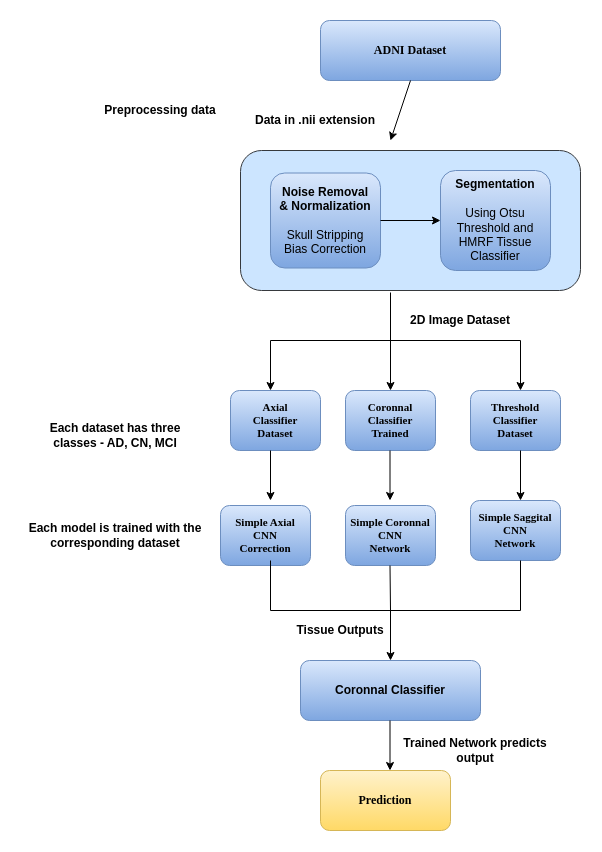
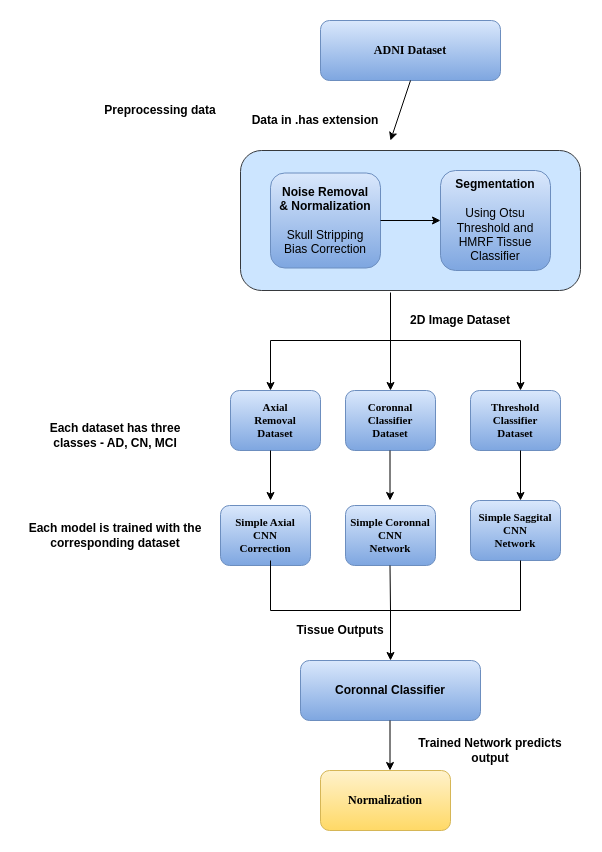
  <mxCell id="0" />
  <mxCell id="1" parent="0" />
  <mxCell id="2" value="&lt;font face=&quot;Sans Serif&quot;&gt;&lt;b&gt;ADNI Dataset&lt;br&gt;&lt;/b&gt;&lt;/font&gt;" style="rounded=1;whiteSpace=wrap;html=1;fillColor=#dae8fc;gradientColor=#7ea6e0;strokeColor=#6c8ebf;" vertex="1" parent="1"><mxGeometry x="320" y="20" width="180" height="60" as="geometry" /></mxCell>
  <mxCell id="3" value="" style="endArrow=classic;html=1;strokeColor=#000000;fillColor=#000000;exitX=0.5;exitY=1;exitDx=0;exitDy=0;" edge="1" parent="1" source="2"><mxGeometry width="50" height="50" relative="1" as="geometry"><mxPoint x="410" y="130" as="sourcePoint" /><mxPoint x="390" y="140" as="targetPoint" /></mxGeometry></mxCell>
- <mxCell id="4" value="&lt;b&gt;Data in .nii extension&lt;/b&gt;" style="text;html=1;strokeColor=none;fillColor=none;align=center;verticalAlign=middle;whiteSpace=wrap;rounded=0;" vertex="1" parent="1"><mxGeometry x="250" y="110" width="130" height="20" as="geometry" /></mxCell>
+ <mxCell id="4" value="&lt;b&gt;Data in .has extension&lt;/b&gt;" style="text;html=1;strokeColor=none;fillColor=none;align=center;verticalAlign=middle;whiteSpace=wrap;rounded=0;" vertex="1" parent="1"><mxGeometry x="250" y="110" width="130" height="20" as="geometry" /></mxCell>
  <mxCell id="5" value="" style="rounded=1;whiteSpace=wrap;html=1;fillColor=#cce5ff;strokeColor=#36393d;" vertex="1" parent="1"><mxGeometry x="240" y="150" width="340" height="140" as="geometry" /></mxCell>
  <mxCell id="6" value="&lt;div&gt;&lt;b&gt;Noise Removal&lt;/b&gt;&lt;/div&gt;&lt;div&gt;&lt;b&gt;&amp;amp; Normalization&lt;/b&gt;&lt;br&gt;&lt;/div&gt;&lt;div&gt;&lt;br&gt;&lt;/div&gt;&lt;div&gt;Skull Stripping&lt;/div&gt;&lt;div&gt;Bias Correction&lt;br&gt;&lt;/div&gt;" style="rounded=1;whiteSpace=wrap;html=1;fillColor=#dae8fc;gradientColor=#7ea6e0;strokeColor=#6c8ebf;" vertex="1" parent="1"><mxGeometry x="270" y="172.5" width="110" height="95" as="geometry" /></mxCell>
  <mxCell id="7" value="&lt;div&gt;&lt;b&gt;Segmentation&lt;br&gt;&lt;/b&gt;&lt;/div&gt;&lt;div&gt;&lt;br&gt;&lt;/div&gt;&lt;div&gt;Using Otsu Threshold and HMRF Tissue Classifier&lt;br&gt;&lt;/div&gt;" style="rounded=1;whiteSpace=wrap;html=1;fillColor=#dae8fc;gradientColor=#7ea6e0;strokeColor=#6c8ebf;" vertex="1" parent="1"><mxGeometry x="440" y="170" width="110" height="100" as="geometry" /></mxCell>
  <mxCell id="8" value="" style="endArrow=classic;html=1;strokeColor=#000000;fillColor=#000000;" edge="1" parent="1" source="5"><mxGeometry width="50" height="50" relative="1" as="geometry"><mxPoint x="400" y="200" as="sourcePoint" /><mxPoint x="450" y="150" as="targetPoint" /></mxGeometry></mxCell>
  <mxCell id="9" value="" style="endArrow=classic;html=1;strokeColor=#000000;fillColor=#000000;exitX=1;exitY=0.5;exitDx=0;exitDy=0;" edge="1" parent="1" source="6"><mxGeometry width="50" height="50" relative="1" as="geometry"><mxPoint x="640" y="50" as="sourcePoint" /><mxPoint x="440" y="220" as="targetPoint" /><Array as="points" /></mxGeometry></mxCell>
  <mxCell id="10" value="&lt;b&gt;Preprocessing data&lt;/b&gt;" style="text;html=1;strokeColor=none;fillColor=none;align=center;verticalAlign=middle;whiteSpace=wrap;rounded=0;" vertex="1" parent="1"><mxGeometry x="90" y="100" width="140" height="20" as="geometry" /></mxCell>
  <mxCell id="11" value="" style="endArrow=none;html=1;strokeColor=#000000;fillColor=#000000;" edge="1" parent="1"><mxGeometry width="50" height="50" relative="1" as="geometry"><mxPoint x="390" y="292" as="sourcePoint" /><mxPoint x="390" y="350" as="targetPoint" /></mxGeometry></mxCell>
  <mxCell id="12" value="" style="endArrow=none;html=1;strokeColor=#000000;fillColor=#000000;" edge="1" parent="1"><mxGeometry width="50" height="50" relative="1" as="geometry"><mxPoint x="270" y="340" as="sourcePoint" /><mxPoint x="520" y="340" as="targetPoint" /></mxGeometry></mxCell>
  <mxCell id="13" value="" style="endArrow=classic;html=1;strokeColor=#000000;fillColor=#000000;" edge="1" parent="1"><mxGeometry width="50" height="50" relative="1" as="geometry"><mxPoint x="390" y="340" as="sourcePoint" /><mxPoint x="390" y="390" as="targetPoint" /></mxGeometry></mxCell>
  <mxCell id="14" value="" style="endArrow=classic;html=1;strokeColor=#000000;fillColor=#000000;" edge="1" parent="1"><mxGeometry width="50" height="50" relative="1" as="geometry"><mxPoint x="270" y="340" as="sourcePoint" /><mxPoint x="270" y="390" as="targetPoint" /></mxGeometry></mxCell>
  <mxCell id="15" value="" style="endArrow=classic;html=1;strokeColor=#000000;fillColor=#000000;" edge="1" parent="1"><mxGeometry width="50" height="50" relative="1" as="geometry"><mxPoint x="520" y="340" as="sourcePoint" /><mxPoint x="520" y="390" as="targetPoint" /></mxGeometry></mxCell>
  <mxCell id="16" value="&lt;b&gt;2D Image Dataset&lt;/b&gt;" style="text;html=1;strokeColor=none;fillColor=none;align=center;verticalAlign=middle;whiteSpace=wrap;rounded=0;" vertex="1" parent="1"><mxGeometry x="380" y="310" width="160" height="20" as="geometry" /></mxCell>
- <mxCell id="17" value="&lt;div style=&quot;font-size: 11px&quot;&gt;&lt;font face=&quot;Sans Serif&quot;&gt;&lt;b&gt;&lt;font style=&quot;font-size: 11px&quot;&gt;Axial&lt;/font&gt;&lt;/b&gt;&lt;/font&gt;&lt;/div&gt;&lt;div style=&quot;font-size: 11px&quot;&gt;&lt;font face=&quot;Sans Serif&quot;&gt;&lt;b&gt;&lt;font style=&quot;font-size: 11px&quot;&gt;Classifier&lt;/font&gt;&lt;/b&gt;&lt;/font&gt;&lt;/div&gt;&lt;div style=&quot;font-size: 11px&quot;&gt;&lt;font face=&quot;Sans Serif&quot;&gt;&lt;b&gt;&lt;font style=&quot;font-size: 11px&quot;&gt;Dataset&lt;/font&gt;&lt;/b&gt;&lt;/font&gt;&lt;br&gt;&lt;/div&gt;" style="rounded=1;whiteSpace=wrap;html=1;fillColor=#dae8fc;gradientColor=#7ea6e0;strokeColor=#6c8ebf;" vertex="1" parent="1"><mxGeometry x="230" y="390" width="90" height="60" as="geometry" /></mxCell>
- <mxCell id="18" value="&lt;div style=&quot;font-size: 11px&quot;&gt;&lt;font face=&quot;Sans Serif&quot;&gt;&lt;b&gt;&lt;font style=&quot;font-size: 11px&quot;&gt;Coronnal&lt;/font&gt;&lt;/b&gt;&lt;/font&gt;&lt;/div&gt;&lt;div style=&quot;font-size: 11px&quot;&gt;&lt;font face=&quot;Sans Serif&quot;&gt;&lt;b&gt;&lt;font style=&quot;font-size: 11px&quot;&gt;Classifier&lt;/font&gt;&lt;/b&gt;&lt;/font&gt;&lt;/div&gt;&lt;div style=&quot;font-size: 11px&quot;&gt;&lt;font face=&quot;Sans Serif&quot;&gt;&lt;b&gt;&lt;font style=&quot;font-size: 11px&quot;&gt;Trained&lt;/font&gt;&lt;/b&gt;&lt;/font&gt;&lt;br&gt;&lt;/div&gt;" style="rounded=1;whiteSpace=wrap;html=1;fillColor=#dae8fc;gradientColor=#7ea6e0;strokeColor=#6c8ebf;" vertex="1" parent="1"><mxGeometry x="345" y="390" width="90" height="60" as="geometry" /></mxCell>
+ <mxCell id="17" value="&lt;div style=&quot;font-size: 11px&quot;&gt;&lt;font face=&quot;Sans Serif&quot;&gt;&lt;b&gt;&lt;font style=&quot;font-size: 11px&quot;&gt;Axial&lt;/font&gt;&lt;/b&gt;&lt;/font&gt;&lt;/div&gt;&lt;div style=&quot;font-size: 11px&quot;&gt;&lt;font face=&quot;Sans Serif&quot;&gt;&lt;b&gt;&lt;font style=&quot;font-size: 11px&quot;&gt;Removal&lt;/font&gt;&lt;/b&gt;&lt;/font&gt;&lt;/div&gt;&lt;div style=&quot;font-size: 11px&quot;&gt;&lt;font face=&quot;Sans Serif&quot;&gt;&lt;b&gt;&lt;font style=&quot;font-size: 11px&quot;&gt;Dataset&lt;/font&gt;&lt;/b&gt;&lt;/font&gt;&lt;br&gt;&lt;/div&gt;" style="rounded=1;whiteSpace=wrap;html=1;fillColor=#dae8fc;gradientColor=#7ea6e0;strokeColor=#6c8ebf;" vertex="1" parent="1"><mxGeometry x="230" y="390" width="90" height="60" as="geometry" /></mxCell>
+ <mxCell id="18" value="&lt;div style=&quot;font-size: 11px&quot;&gt;&lt;font face=&quot;Sans Serif&quot;&gt;&lt;b&gt;&lt;font style=&quot;font-size: 11px&quot;&gt;Coronnal&lt;/font&gt;&lt;/b&gt;&lt;/font&gt;&lt;/div&gt;&lt;div style=&quot;font-size: 11px&quot;&gt;&lt;font face=&quot;Sans Serif&quot;&gt;&lt;b&gt;&lt;font style=&quot;font-size: 11px&quot;&gt;Classifier&lt;/font&gt;&lt;/b&gt;&lt;/font&gt;&lt;/div&gt;&lt;div style=&quot;font-size: 11px&quot;&gt;&lt;font face=&quot;Sans Serif&quot;&gt;&lt;b&gt;&lt;font style=&quot;font-size: 11px&quot;&gt;Dataset&lt;/font&gt;&lt;/b&gt;&lt;/font&gt;&lt;br&gt;&lt;/div&gt;" style="rounded=1;whiteSpace=wrap;html=1;fillColor=#dae8fc;gradientColor=#7ea6e0;strokeColor=#6c8ebf;" vertex="1" parent="1"><mxGeometry x="345" y="390" width="90" height="60" as="geometry" /></mxCell>
  <mxCell id="19" value="&lt;div style=&quot;font-size: 11px&quot;&gt;&lt;font face=&quot;Sans Serif&quot;&gt;&lt;b&gt;&lt;font style=&quot;font-size: 11px&quot;&gt;Threshold&lt;/font&gt;&lt;/b&gt;&lt;/font&gt;&lt;/div&gt;&lt;div style=&quot;font-size: 11px&quot;&gt;&lt;font face=&quot;Sans Serif&quot;&gt;&lt;b&gt;&lt;font style=&quot;font-size: 11px&quot;&gt;Classifier&lt;/font&gt;&lt;/b&gt;&lt;/font&gt;&lt;/div&gt;&lt;div style=&quot;font-size: 11px&quot;&gt;&lt;font face=&quot;Sans Serif&quot;&gt;&lt;b&gt;&lt;font style=&quot;font-size: 11px&quot;&gt;Dataset&lt;/font&gt;&lt;/b&gt;&lt;/font&gt;&lt;br&gt;&lt;/div&gt;" style="rounded=1;whiteSpace=wrap;html=1;fillColor=#dae8fc;gradientColor=#7ea6e0;strokeColor=#6c8ebf;" vertex="1" parent="1"><mxGeometry x="470" y="390" width="90" height="60" as="geometry" /></mxCell>
  <mxCell id="20" value="&lt;b&gt;Each dataset has three classes - AD, CN, MCI&lt;/b&gt;" style="text;html=1;strokeColor=none;fillColor=none;align=center;verticalAlign=middle;whiteSpace=wrap;rounded=0;" vertex="1" parent="1"><mxGeometry x="45" y="425" width="140" height="20" as="geometry" /></mxCell>
  <mxCell id="21" value="" style="endArrow=classic;html=1;strokeColor=#000000;fillColor=#000000;" edge="1" parent="1"><mxGeometry width="50" height="50" relative="1" as="geometry"><mxPoint x="270" y="450" as="sourcePoint" /><mxPoint x="270" y="500" as="targetPoint" /></mxGeometry></mxCell>
  <mxCell id="22" value="" style="endArrow=classic;html=1;strokeColor=#000000;fillColor=#000000;" edge="1" parent="1"><mxGeometry width="50" height="50" relative="1" as="geometry"><mxPoint x="389.5" y="450" as="sourcePoint" /><mxPoint x="389.5" y="500" as="targetPoint" /></mxGeometry></mxCell>
  <mxCell id="23" value="" style="endArrow=classic;html=1;strokeColor=#000000;fillColor=#000000;" edge="1" parent="1"><mxGeometry width="50" height="50" relative="1" as="geometry"><mxPoint x="520" y="450" as="sourcePoint" /><mxPoint x="520" y="500" as="targetPoint" /></mxGeometry></mxCell>
  <mxCell id="24" value="&lt;div style=&quot;font-size: 11px&quot;&gt;&lt;font face=&quot;Sans Serif&quot;&gt;&lt;b&gt;&lt;font style=&quot;font-size: 11px&quot;&gt;Simple Axial&lt;/font&gt;&lt;/b&gt;&lt;/font&gt;&lt;/div&gt;&lt;div style=&quot;font-size: 11px&quot;&gt;&lt;font face=&quot;Sans Serif&quot;&gt;&lt;b&gt;&lt;font style=&quot;font-size: 11px&quot;&gt;CNN&lt;/font&gt;&lt;/b&gt;&lt;/font&gt;&lt;/div&gt;&lt;div style=&quot;font-size: 11px&quot;&gt;&lt;font face=&quot;Sans Serif&quot;&gt;&lt;b&gt;Correction&lt;/b&gt;&lt;/font&gt;&lt;br&gt;&lt;/div&gt;" style="rounded=1;whiteSpace=wrap;html=1;fillColor=#dae8fc;gradientColor=#7ea6e0;strokeColor=#6c8ebf;" vertex="1" parent="1"><mxGeometry x="220" y="505" width="90" height="60" as="geometry" /></mxCell>
  <mxCell id="25" value="&lt;div style=&quot;font-size: 11px&quot;&gt;&lt;font face=&quot;Sans Serif&quot;&gt;&lt;b&gt;&lt;font style=&quot;font-size: 11px&quot;&gt;Simple Coronnal&lt;/font&gt;&lt;/b&gt;&lt;/font&gt;&lt;/div&gt;&lt;div style=&quot;font-size: 11px&quot;&gt;&lt;font face=&quot;Sans Serif&quot;&gt;&lt;b&gt;&lt;font style=&quot;font-size: 11px&quot;&gt;CNN&lt;/font&gt;&lt;/b&gt;&lt;/font&gt;&lt;/div&gt;&lt;div style=&quot;font-size: 11px&quot;&gt;&lt;font face=&quot;Sans Serif&quot;&gt;&lt;b&gt;Network&lt;/b&gt;&lt;/font&gt;&lt;br&gt;&lt;/div&gt;" style="rounded=1;whiteSpace=wrap;html=1;fillColor=#dae8fc;gradientColor=#7ea6e0;strokeColor=#6c8ebf;" vertex="1" parent="1"><mxGeometry x="345" y="505" width="90" height="60" as="geometry" /></mxCell>
  <mxCell id="26" value="&lt;div style=&quot;font-size: 11px&quot;&gt;&lt;font face=&quot;Sans Serif&quot;&gt;&lt;b&gt;&lt;font style=&quot;font-size: 11px&quot;&gt;Simple Saggital&lt;/font&gt;&lt;/b&gt;&lt;/font&gt;&lt;/div&gt;&lt;div style=&quot;font-size: 11px&quot;&gt;&lt;font face=&quot;Sans Serif&quot;&gt;&lt;b&gt;&lt;font style=&quot;font-size: 11px&quot;&gt;CNN&lt;/font&gt;&lt;/b&gt;&lt;/font&gt;&lt;/div&gt;&lt;div style=&quot;font-size: 11px&quot;&gt;&lt;font face=&quot;Sans Serif&quot;&gt;&lt;b&gt;Network&lt;/b&gt;&lt;/font&gt;&lt;br&gt;&lt;/div&gt;" style="rounded=1;whiteSpace=wrap;html=1;fillColor=#dae8fc;gradientColor=#7ea6e0;strokeColor=#6c8ebf;" vertex="1" parent="1"><mxGeometry x="470" y="500" width="90" height="60" as="geometry" /></mxCell>
  <mxCell id="27" value="" style="endArrow=none;html=1;strokeColor=#000000;fillColor=#000000;entryX=0.5;entryY=1;entryDx=0;entryDy=0;" edge="1" parent="1"><mxGeometry width="50" height="50" relative="1" as="geometry"><mxPoint x="390" y="610" as="sourcePoint" /><mxPoint x="389.5" y="565" as="targetPoint" /></mxGeometry></mxCell>
  <mxCell id="28" value="" style="endArrow=none;html=1;strokeColor=#000000;fillColor=#000000;entryX=0.5;entryY=1;entryDx=0;entryDy=0;" edge="1" parent="1"><mxGeometry width="50" height="50" relative="1" as="geometry"><mxPoint x="270" y="610" as="sourcePoint" /><mxPoint x="270" y="560" as="targetPoint" /></mxGeometry></mxCell>
  <mxCell id="29" value="" style="endArrow=none;html=1;strokeColor=#000000;fillColor=#000000;" edge="1" parent="1"><mxGeometry width="50" height="50" relative="1" as="geometry"><mxPoint x="270" y="610" as="sourcePoint" /><mxPoint x="520" y="610" as="targetPoint" /></mxGeometry></mxCell>
  <mxCell id="30" value="" style="endArrow=none;html=1;strokeColor=#000000;fillColor=#000000;entryX=0.5;entryY=1;entryDx=0;entryDy=0;" edge="1" parent="1"><mxGeometry width="50" height="50" relative="1" as="geometry"><mxPoint x="520" y="610" as="sourcePoint" /><mxPoint x="520" y="560" as="targetPoint" /></mxGeometry></mxCell>
  <mxCell id="31" value="" style="endArrow=classic;html=1;strokeColor=#000000;fillColor=#000000;" edge="1" parent="1"><mxGeometry width="50" height="50" relative="1" as="geometry"><mxPoint x="390" y="610" as="sourcePoint" /><mxPoint x="390" y="660" as="targetPoint" /></mxGeometry></mxCell>
  <mxCell id="32" value="&lt;div&gt;&lt;b&gt;Each model is trained with the&lt;/b&gt;&lt;/div&gt;&lt;div&gt;&lt;b&gt;corresponding dataset&lt;br&gt;&lt;/b&gt;&lt;/div&gt;" style="text;html=1;strokeColor=none;fillColor=none;align=center;verticalAlign=middle;whiteSpace=wrap;rounded=0;" vertex="1" parent="1"><mxGeometry x="20" y="525" width="190" height="20" as="geometry" /></mxCell>
  <mxCell id="33" value="&lt;b&gt;Coronnal Classifier&lt;/b&gt;" style="rounded=1;whiteSpace=wrap;html=1;fillColor=#dae8fc;gradientColor=#7ea6e0;strokeColor=#6c8ebf;" vertex="1" parent="1"><mxGeometry x="300" y="660" width="180" height="60" as="geometry" /></mxCell>
  <mxCell id="34" value="&lt;b&gt;Tissue Outputs&lt;/b&gt;" style="text;html=1;strokeColor=none;fillColor=none;align=center;verticalAlign=middle;whiteSpace=wrap;rounded=0;" vertex="1" parent="1"><mxGeometry x="270" y="620" width="140" height="20" as="geometry" /></mxCell>
  <mxCell id="35" style="edgeStyle=orthogonalEdgeStyle;curved=1;orthogonalLoop=1;jettySize=auto;html=1;exitX=0.5;exitY=1;exitDx=0;exitDy=0;strokeColor=#000000;fillColor=#000000;" edge="1" parent="1" source="34" target="34"><mxGeometry relative="1" as="geometry" /></mxCell>
  <mxCell id="36" value="" style="endArrow=classic;html=1;strokeColor=#000000;fillColor=#000000;" edge="1" parent="1"><mxGeometry width="50" height="50" relative="1" as="geometry"><mxPoint x="389.5" y="720" as="sourcePoint" /><mxPoint x="389.5" y="770" as="targetPoint" /></mxGeometry></mxCell>
- <mxCell id="37" value="&lt;font face=&quot;Sans Serif&quot;&gt;&lt;b&gt;Prediction&lt;/b&gt;&lt;/font&gt;" style="rounded=1;whiteSpace=wrap;html=1;fillColor=#fff2cc;gradientColor=#ffd966;strokeColor=#d6b656;" vertex="1" parent="1"><mxGeometry x="320" y="770" width="130" height="60" as="geometry" /></mxCell>
- <mxCell id="38" value="&lt;b&gt;Trained Network predicts output&lt;/b&gt;" style="text;html=1;strokeColor=none;fillColor=none;align=center;verticalAlign=middle;whiteSpace=wrap;rounded=0;" vertex="1" parent="1"><mxGeometry x="395" y="740" width="160" height="20" as="geometry" /></mxCell>
+ <mxCell id="37" value="&lt;font face=&quot;Sans Serif&quot;&gt;&lt;b&gt;Normalization&lt;/b&gt;&lt;/font&gt;" style="rounded=1;whiteSpace=wrap;html=1;fillColor=#fff2cc;gradientColor=#ffd966;strokeColor=#d6b656;" vertex="1" parent="1"><mxGeometry x="320" y="770" width="130" height="60" as="geometry" /></mxCell>
+ <mxCell id="38" value="&lt;b&gt;Trained Network predicts output&lt;/b&gt;" style="text;html=1;strokeColor=none;fillColor=none;align=center;verticalAlign=middle;whiteSpace=wrap;rounded=0;" vertex="1" parent="1"><mxGeometry x="410" y="740" width="160" height="20" as="geometry" /></mxCell>
